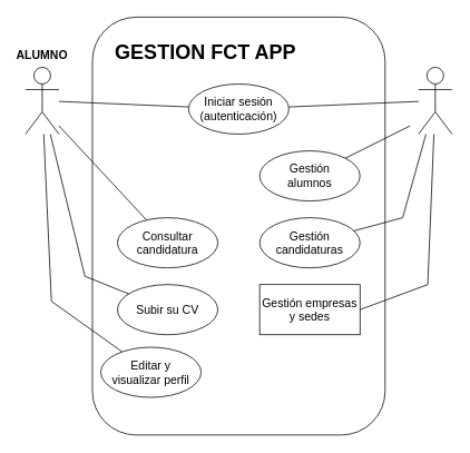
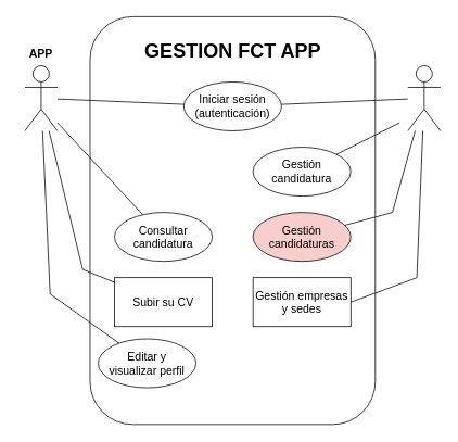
  <mxCell id="0" />
  <mxCell id="1" parent="0" />
  <mxCell id="2" value="" style="shape=umlActor;verticalLabelPosition=bottom;verticalAlign=top;html=1;outlineConnect=0;fillColor=default;" vertex="1" parent="1"><mxGeometry x="30" y="80" width="40" height="80" as="geometry" /></mxCell>
  <mxCell id="3" value="" style="shape=umlActor;verticalLabelPosition=bottom;verticalAlign=top;html=1;outlineConnect=0;" vertex="1" parent="1"><mxGeometry x="500" y="80" width="40" height="80" as="geometry" /></mxCell>
  <mxCell id="4" value="" style="rounded=1;whiteSpace=wrap;html=1;strokeWidth=1;gradientColor=none;fillColor=none;" vertex="1" parent="1"><mxGeometry x="110" y="20" width="350" height="500" as="geometry" /></mxCell>
  <mxCell id="5" value="&lt;font style=&quot;font-size: 14px;&quot;&gt;Iniciar sesión&lt;br&gt;(autenticación)&lt;br&gt;&lt;/font&gt;" style="ellipse;whiteSpace=wrap;html=1;" vertex="1" parent="1"><mxGeometry x="225" y="100" width="120" height="60" as="geometry" /></mxCell>
- <mxCell id="6" value="&lt;font style=&quot;font-size: 14px;&quot;&gt;Gestión &lt;br&gt;candidaturas&lt;br&gt;&lt;/font&gt;" style="ellipse;whiteSpace=wrap;html=1;" vertex="1" parent="1"><mxGeometry x="310" y="260" width="120" height="60" as="geometry" /></mxCell>
- <mxCell id="7" value="&lt;font style=&quot;font-size: 14px;&quot;&gt;Gestión &lt;br&gt;alumnos&lt;/font&gt;" style="ellipse;whiteSpace=wrap;html=1;" vertex="1" parent="1"><mxGeometry x="310" y="180" width="120" height="60" as="geometry" /></mxCell>
- <mxCell id="8" value="&lt;font style=&quot;font-size: 14px;&quot;&gt;Subir su CV&lt;/font&gt;" style="ellipse;whiteSpace=wrap;html=1;" vertex="1" parent="1"><mxGeometry x="140" y="340" width="120" height="60" as="geometry" /></mxCell>
+ <mxCell id="6" value="&lt;font style=&quot;font-size: 14px;&quot;&gt;Gestión &lt;br&gt;candidaturas&lt;br&gt;&lt;/font&gt;" style="ellipse;whiteSpace=wrap;html=1;fillColor=#f8cecc;" vertex="1" parent="1"><mxGeometry x="310" y="260" width="120" height="60" as="geometry" /></mxCell>
+ <mxCell id="7" value="&lt;font style=&quot;font-size: 14px;&quot;&gt;Gestión &lt;br&gt;candidatura&lt;/font&gt;" style="ellipse;whiteSpace=wrap;html=1;" vertex="1" parent="1"><mxGeometry x="310" y="180" width="120" height="60" as="geometry" /></mxCell>
+ <mxCell id="8" value="&lt;font style=&quot;font-size: 14px;&quot;&gt;Subir su CV&lt;/font&gt;" style="whiteSpace=wrap;html=1;rounded=0;" vertex="1" parent="1"><mxGeometry x="140" y="340" width="120" height="60" as="geometry" /></mxCell>
  <mxCell id="9" value="&lt;font style=&quot;font-size: 14px;&quot;&gt;Consultar &lt;br&gt;candidatura&lt;/font&gt;" style="ellipse;whiteSpace=wrap;html=1;" vertex="1" parent="1"><mxGeometry x="140" y="260" width="120" height="60" as="geometry" /></mxCell>
  <mxCell id="10" value="&lt;font style=&quot;font-size: 14px;&quot;&gt;Gestión empresas y sedes&lt;/font&gt;" style="whiteSpace=wrap;html=1;rounded=0;" vertex="1" parent="1"><mxGeometry x="310" y="340" width="120" height="60" as="geometry" /></mxCell>
  <mxCell id="11" value="&lt;span style=&quot;font-size: 14px;&quot;&gt;Editar y &lt;br&gt;visualizar perfil&lt;/span&gt;" style="ellipse;whiteSpace=wrap;html=1;" vertex="1" parent="1"><mxGeometry x="120" y="415" width="120" height="60" as="geometry" /></mxCell>
- <mxCell id="12" value="&lt;b&gt;&lt;font style=&quot;font-size: 14px;&quot;&gt;ALUMNO&lt;/font&gt;&lt;/b&gt;" style="text;html=1;strokeColor=none;fillColor=none;align=center;verticalAlign=middle;whiteSpace=wrap;rounded=0;" vertex="1" parent="1"><mxGeometry x="20" y="50" width="60" height="30" as="geometry" /></mxCell>
- <mxCell id="13" value="&lt;b&gt;&lt;font style=&quot;font-size: 24px;&quot;&gt;GESTION FCT APP&lt;/font&gt;&lt;/b&gt;" style="text;html=1;strokeColor=none;fillColor=none;align=center;verticalAlign=middle;whiteSpace=wrap;rounded=0;" vertex="1" parent="1"><mxGeometry x="123.75" y="48" width="242.5" height="30" as="geometry" /></mxCell>
+ <mxCell id="12" value="&lt;b&gt;&lt;font style=&quot;font-size: 14px;&quot;&gt;APP&lt;/font&gt;&lt;/b&gt;" style="text;html=1;strokeColor=none;fillColor=none;align=center;verticalAlign=middle;whiteSpace=wrap;rounded=0;" vertex="1" parent="1"><mxGeometry x="20" y="50" width="60" height="30" as="geometry" /></mxCell>
+ <mxCell id="13" value="&lt;b&gt;&lt;font style=&quot;font-size: 24px;&quot;&gt;GESTION FCT APP&lt;/font&gt;&lt;/b&gt;" style="text;html=1;strokeColor=none;fillColor=none;align=center;verticalAlign=middle;whiteSpace=wrap;rounded=0;" vertex="1" parent="1"><mxGeometry x="163.75" y="48" width="242.5" height="30" as="geometry" /></mxCell>
  <mxCell id="14" value="" style="endArrow=none;html=1;rounded=0;" edge="1" parent="1" source="9"><mxGeometry width="50" height="50" relative="1" as="geometry"><mxPoint x="25" y="220" as="sourcePoint" /><mxPoint x="70" y="150" as="targetPoint" /></mxGeometry></mxCell>
  <mxCell id="15" value="" style="endArrow=none;html=1;rounded=0;" edge="1" parent="1" source="8" target="2"><mxGeometry width="50" height="50" relative="1" as="geometry"><mxPoint x="230" y="230" as="sourcePoint" /><mxPoint x="280" y="180" as="targetPoint" /><Array as="points"><mxPoint x="101" y="330" /></Array></mxGeometry></mxCell>
  <mxCell id="16" value="" style="endArrow=none;html=1;rounded=0;" edge="1" parent="1" source="2" target="11"><mxGeometry width="50" height="50" relative="1" as="geometry"><mxPoint x="30" y="390" as="sourcePoint" /><mxPoint x="80" y="340" as="targetPoint" /><Array as="points"><mxPoint x="61" y="360" /></Array></mxGeometry></mxCell>
  <mxCell id="17" value="" style="endArrow=none;html=1;rounded=0;" edge="1" parent="1" source="7"><mxGeometry width="50" height="50" relative="1" as="geometry"><mxPoint x="520" y="250" as="sourcePoint" /><mxPoint x="490" y="150" as="targetPoint" /></mxGeometry></mxCell>
  <mxCell id="18" value="" style="endArrow=none;html=1;rounded=0;" edge="1" parent="1" source="6" target="3"><mxGeometry width="50" height="50" relative="1" as="geometry"><mxPoint x="490" y="260" as="sourcePoint" /><mxPoint x="540" y="210" as="targetPoint" /><Array as="points"><mxPoint x="481" y="260" /></Array></mxGeometry></mxCell>
  <mxCell id="19" value="" style="endArrow=none;html=1;rounded=0;exitX=1;exitY=0.5;exitDx=0;exitDy=0;" edge="1" parent="1" source="10" target="3"><mxGeometry width="50" height="50" relative="1" as="geometry"><mxPoint x="530" y="330" as="sourcePoint" /><mxPoint x="580" y="280" as="targetPoint" /><Array as="points"><mxPoint x="511" y="340" /></Array></mxGeometry></mxCell>
  <mxCell id="20" value="" style="endArrow=none;html=1;rounded=0;" edge="1" parent="1" source="2" target="5"><mxGeometry width="50" height="50" relative="1" as="geometry"><mxPoint x="140" y="160" as="sourcePoint" /><mxPoint x="190" y="110" as="targetPoint" /></mxGeometry></mxCell>
  <mxCell id="21" value="" style="endArrow=none;html=1;rounded=0;" edge="1" parent="1" source="5" target="3"><mxGeometry width="50" height="50" relative="1" as="geometry"><mxPoint x="370" y="170" as="sourcePoint" /><mxPoint x="420" y="120" as="targetPoint" /></mxGeometry></mxCell>
